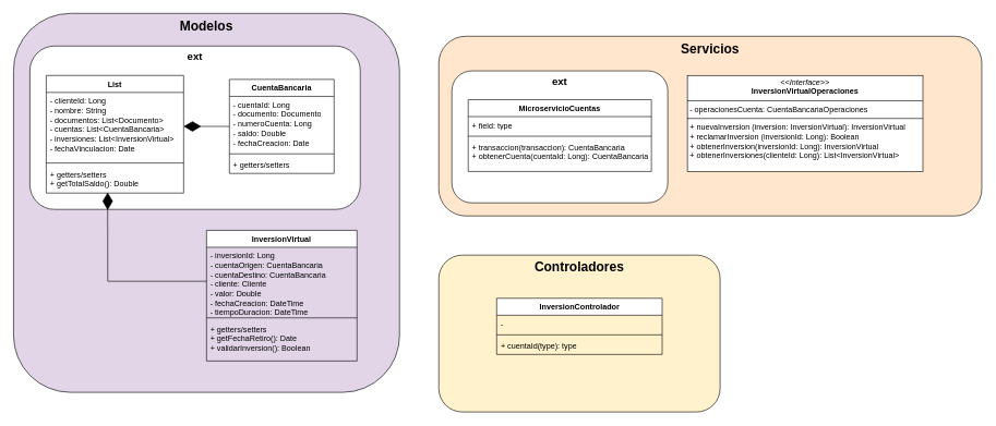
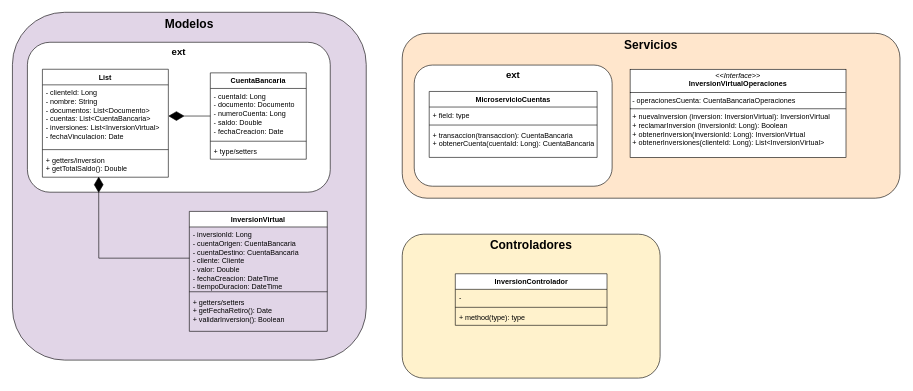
  <mxCell id="0" />
  <mxCell id="1" parent="0" />
  <mxCell id="2" value="Modelos" style="rounded=1;whiteSpace=wrap;html=1;fontStyle=1;verticalAlign=top;fontSize=20;fillColor=#e1d5e7;" parent="1" vertex="1"><mxGeometry x="20" y="20" width="590" height="580" as="geometry" /></mxCell>
  <mxCell id="3" value="InversionVirtual" style="swimlane;fontStyle=1;align=center;verticalAlign=top;childLayout=stackLayout;horizontal=1;startSize=26;horizontalStack=0;resizeParent=1;resizeParentMax=0;resizeLast=0;collapsible=1;marginBottom=0;whiteSpace=wrap;html=1;" parent="1" vertex="1"><mxGeometry x="315" y="352" width="230" height="200" as="geometry" /></mxCell>
  <mxCell id="4" value="- inversionId: Long&lt;div&gt;&lt;span style=&quot;background-color: initial;&quot;&gt;- cuentaOrigen: CuentaBancaria&lt;/span&gt;&lt;/div&gt;&lt;div&gt;- cuentaDestino: CuentaBancaria&lt;/div&gt;&lt;div&gt;- cliente: Cliente&lt;/div&gt;&lt;div&gt;&lt;div&gt;- valor: Double&lt;/div&gt;&lt;/div&gt;&lt;div&gt;- fechaCreacion: DateTime&lt;/div&gt;&lt;div&gt;- tiempoDuracion: DateTime&lt;/div&gt;" style="text;strokeColor=none;fillColor=none;align=left;verticalAlign=top;spacingLeft=4;spacingRight=4;overflow=hidden;rotatable=0;points=[[0,0.5],[1,0.5]];portConstraint=eastwest;whiteSpace=wrap;html=1;" parent="3" vertex="1"><mxGeometry y="26" width="230" height="104" as="geometry" /></mxCell>
  <mxCell id="5" value="" style="line;strokeWidth=1;fillColor=none;align=left;verticalAlign=middle;spacingTop=-1;spacingLeft=3;spacingRight=3;rotatable=0;labelPosition=right;points=[];portConstraint=eastwest;strokeColor=inherit;" parent="3" vertex="1"><mxGeometry y="130" width="230" height="8" as="geometry" /></mxCell>
  <mxCell id="6" value="+ getters/setters&lt;div&gt;+ getFechaRetiro(): Date&lt;/div&gt;&lt;div&gt;+ validarInversion(): Boolean&lt;/div&gt;" style="text;strokeColor=none;fillColor=none;align=left;verticalAlign=top;spacingLeft=4;spacingRight=4;overflow=hidden;rotatable=0;points=[[0,0.5],[1,0.5]];portConstraint=eastwest;whiteSpace=wrap;html=1;" parent="3" vertex="1"><mxGeometry y="138" width="230" height="62" as="geometry" /></mxCell>
  <mxCell id="7" value="ext" style="rounded=1;whiteSpace=wrap;html=1;fontStyle=1;fontSize=16;verticalAlign=top;" vertex="1" parent="1"><mxGeometry x="45" y="70" width="505" height="250" as="geometry" /></mxCell>
  <mxCell id="8" value="List" style="swimlane;fontStyle=1;align=center;verticalAlign=top;childLayout=stackLayout;horizontal=1;startSize=26;horizontalStack=0;resizeParent=1;resizeParentMax=0;resizeLast=0;collapsible=1;marginBottom=0;whiteSpace=wrap;html=1;" parent="1" vertex="1"><mxGeometry x="70" y="115" width="210" height="180" as="geometry" /></mxCell>
  <mxCell id="9" value="- clienteId: Long&lt;div&gt;- nombre: String&lt;/div&gt;&lt;div&gt;- documentos: List&amp;lt;Documento&amp;gt;&lt;/div&gt;&lt;div&gt;- cuentas: List&amp;lt;CuentaBancaria&amp;gt;&lt;/div&gt;&lt;div&gt;- inversiones: List&amp;lt;InversionVirtual&amp;gt;&lt;/div&gt;&lt;div&gt;- fechaVinculacion: Date&lt;/div&gt;" style="text;strokeColor=none;fillColor=none;align=left;verticalAlign=top;spacingLeft=4;spacingRight=4;overflow=hidden;rotatable=0;points=[[0,0.5],[1,0.5]];portConstraint=eastwest;whiteSpace=wrap;html=1;" parent="8" vertex="1"><mxGeometry y="26" width="210" height="104" as="geometry" /></mxCell>
  <mxCell id="10" value="" style="line;strokeWidth=1;fillColor=none;align=left;verticalAlign=middle;spacingTop=-1;spacingLeft=3;spacingRight=3;rotatable=0;labelPosition=right;points=[];portConstraint=eastwest;strokeColor=inherit;" parent="8" vertex="1"><mxGeometry y="130" width="210" height="8" as="geometry" /></mxCell>
- <mxCell id="11" value="+ getters/setters&lt;div&gt;+ getTotalSaldo(): Double&lt;/div&gt;" style="text;strokeColor=none;fillColor=none;align=left;verticalAlign=top;spacingLeft=4;spacingRight=4;overflow=hidden;rotatable=0;points=[[0,0.5],[1,0.5]];portConstraint=eastwest;whiteSpace=wrap;html=1;" parent="8" vertex="1"><mxGeometry y="138" width="210" height="42" as="geometry" /></mxCell>
+ <mxCell id="11" value="+ getters/inversion&lt;div&gt;+ getTotalSaldo(): Double&lt;/div&gt;" style="text;strokeColor=none;fillColor=none;align=left;verticalAlign=top;spacingLeft=4;spacingRight=4;overflow=hidden;rotatable=0;points=[[0,0.5],[1,0.5]];portConstraint=eastwest;whiteSpace=wrap;html=1;" parent="8" vertex="1"><mxGeometry y="138" width="210" height="42" as="geometry" /></mxCell>
  <mxCell id="12" value="CuentaBancaria" style="swimlane;fontStyle=1;align=center;verticalAlign=top;childLayout=stackLayout;horizontal=1;startSize=26;horizontalStack=0;resizeParent=1;resizeParentMax=0;resizeLast=0;collapsible=1;marginBottom=0;whiteSpace=wrap;html=1;" parent="1" vertex="1"><mxGeometry x="350" y="121" width="160" height="144" as="geometry" /></mxCell>
  <mxCell id="13" value="- cuentaId: Long&lt;div&gt;- documento: Documento&lt;/div&gt;&lt;div&gt;- numeroCuenta: Long&lt;/div&gt;&lt;div&gt;- saldo: Double&lt;/div&gt;&lt;div&gt;- fechaCreacion: Date&lt;/div&gt;" style="text;strokeColor=none;fillColor=none;align=left;verticalAlign=top;spacingLeft=4;spacingRight=4;overflow=hidden;rotatable=0;points=[[0,0.5],[1,0.5]];portConstraint=eastwest;whiteSpace=wrap;html=1;" parent="12" vertex="1"><mxGeometry y="26" width="160" height="84" as="geometry" /></mxCell>
  <mxCell id="14" value="" style="line;strokeWidth=1;fillColor=none;align=left;verticalAlign=middle;spacingTop=-1;spacingLeft=3;spacingRight=3;rotatable=0;labelPosition=right;points=[];portConstraint=eastwest;strokeColor=inherit;" parent="12" vertex="1"><mxGeometry y="110" width="160" height="8" as="geometry" /></mxCell>
- <mxCell id="15" value="+ getters/setters" style="text;strokeColor=none;fillColor=none;align=left;verticalAlign=top;spacingLeft=4;spacingRight=4;overflow=hidden;rotatable=0;points=[[0,0.5],[1,0.5]];portConstraint=eastwest;whiteSpace=wrap;html=1;" parent="12" vertex="1"><mxGeometry y="118" width="160" height="26" as="geometry" /></mxCell>
+ <mxCell id="15" value="+ type/setters" style="text;strokeColor=none;fillColor=none;align=left;verticalAlign=top;spacingLeft=4;spacingRight=4;overflow=hidden;rotatable=0;points=[[0,0.5],[1,0.5]];portConstraint=eastwest;whiteSpace=wrap;html=1;" parent="12" vertex="1"><mxGeometry y="118" width="160" height="26" as="geometry" /></mxCell>
  <mxCell id="16" value="" style="endArrow=diamondThin;endFill=1;endSize=24;html=1;rounded=0;entryX=1;entryY=0.5;entryDx=0;entryDy=0;exitX=0;exitY=0.5;exitDx=0;exitDy=0;" edge="1" parent="1" source="12" target="9"><mxGeometry width="160" relative="1" as="geometry"><mxPoint x="280" y="280" as="sourcePoint" /><mxPoint x="440" y="280" as="targetPoint" /></mxGeometry></mxCell>
  <mxCell id="17" value="" style="endArrow=diamondThin;endFill=1;endSize=24;html=1;rounded=0;entryX=0.447;entryY=0.978;entryDx=0;entryDy=0;entryPerimeter=0;exitX=0;exitY=0.5;exitDx=0;exitDy=0;" edge="1" parent="1" source="4" target="11"><mxGeometry width="160" relative="1" as="geometry"><mxPoint x="280" y="280" as="sourcePoint" /><mxPoint x="440" y="280" as="targetPoint" /><Array as="points"><mxPoint x="164" y="430" /></Array></mxGeometry></mxCell>
  <mxCell id="18" value="" style="group" vertex="1" connectable="0" parent="1"><mxGeometry x="670" y="390" width="430" height="240" as="geometry" /></mxCell>
  <mxCell id="19" value="Controladores" style="rounded=1;whiteSpace=wrap;html=1;verticalAlign=top;fontStyle=1;fontSize=20;fillColor=#fff2cc;" vertex="1" parent="18"><mxGeometry width="430" height="240" as="geometry" /></mxCell>
  <mxCell id="20" value="InversionControlador" style="swimlane;fontStyle=1;align=center;verticalAlign=top;childLayout=stackLayout;horizontal=1;startSize=26;horizontalStack=0;resizeParent=1;resizeParentMax=0;resizeLast=0;collapsible=1;marginBottom=0;whiteSpace=wrap;html=1;" vertex="1" parent="18"><mxGeometry x="88.5" y="66" width="253" height="86" as="geometry" /></mxCell>
  <mxCell id="21" value="-" style="text;strokeColor=none;fillColor=none;align=left;verticalAlign=top;spacingLeft=4;spacingRight=4;overflow=hidden;rotatable=0;points=[[0,0.5],[1,0.5]];portConstraint=eastwest;whiteSpace=wrap;html=1;" vertex="1" parent="20"><mxGeometry y="26" width="253" height="26" as="geometry" /></mxCell>
  <mxCell id="22" value="" style="line;strokeWidth=1;fillColor=none;align=left;verticalAlign=middle;spacingTop=-1;spacingLeft=3;spacingRight=3;rotatable=0;labelPosition=right;points=[];portConstraint=eastwest;strokeColor=inherit;" vertex="1" parent="20"><mxGeometry y="52" width="253" height="8" as="geometry" /></mxCell>
- <mxCell id="23" value="+ cuentaId(type): type" style="text;strokeColor=none;fillColor=none;align=left;verticalAlign=top;spacingLeft=4;spacingRight=4;overflow=hidden;rotatable=0;points=[[0,0.5],[1,0.5]];portConstraint=eastwest;whiteSpace=wrap;html=1;" vertex="1" parent="20"><mxGeometry y="60" width="253" height="26" as="geometry" /></mxCell>
+ <mxCell id="23" value="+ method(type): type" style="text;strokeColor=none;fillColor=none;align=left;verticalAlign=top;spacingLeft=4;spacingRight=4;overflow=hidden;rotatable=0;points=[[0,0.5],[1,0.5]];portConstraint=eastwest;whiteSpace=wrap;html=1;" vertex="1" parent="20"><mxGeometry y="60" width="253" height="26" as="geometry" /></mxCell>
  <mxCell id="24" value="Servicios" style="rounded=1;whiteSpace=wrap;html=1;verticalAlign=top;fontStyle=1;fontSize=20;fillColor=#ffe6cc;" parent="1" vertex="1"><mxGeometry x="670" y="55" width="830" height="275" as="geometry" /></mxCell>
  <mxCell id="25" value="&lt;p style=&quot;margin:0px;margin-top:4px;text-align:center;&quot;&gt;&lt;i&gt;&amp;lt;&amp;lt;Interface&amp;gt;&amp;gt;&lt;/i&gt;&lt;br&gt;&lt;b&gt;InversionVirtualOperaciones&lt;/b&gt;&lt;/p&gt;&lt;hr size=&quot;1&quot; style=&quot;border-style:solid;&quot;&gt;&lt;p style=&quot;margin:0px;margin-left:4px;&quot;&gt;&lt;span style=&quot;background-color: transparent; color: light-dark(rgb(0, 0, 0), rgb(255, 255, 255));&quot;&gt;- operacionesCuenta: CuentaBancariaOperaciones&lt;/span&gt;&lt;/p&gt;&lt;hr size=&quot;1&quot; style=&quot;border-style:solid;&quot;&gt;&lt;p style=&quot;margin:0px;margin-left:4px;&quot;&gt;+ nuevaInversion (inversion: InversionVirtual): InversionVirtual&lt;/p&gt;&lt;p style=&quot;margin:0px;margin-left:4px;&quot;&gt;+ reclamarInversion (inversionId: Long): Boolean&lt;/p&gt;&lt;p style=&quot;margin:0px;margin-left:4px;&quot;&gt;+ obtenerInversion(inversionId: Long): InversionVirtual&lt;/p&gt;&lt;p style=&quot;margin:0px;margin-left:4px;&quot;&gt;+ obtenerInversiones(clienteId: Long): List&amp;lt;InversionVirtual&amp;gt;&lt;/p&gt;" style="verticalAlign=top;align=left;overflow=fill;html=1;whiteSpace=wrap;" parent="1" vertex="1"><mxGeometry x="1050" y="115" width="360" height="147" as="geometry" /></mxCell>
  <mxCell id="26" value="ext" style="rounded=1;whiteSpace=wrap;html=1;fontStyle=1;verticalAlign=top;fontSize=16;" vertex="1" parent="1"><mxGeometry x="690" y="108" width="330" height="202" as="geometry" /></mxCell>
  <mxCell id="27" value="MicroservicioCuentas" style="swimlane;fontStyle=1;align=center;verticalAlign=top;childLayout=stackLayout;horizontal=1;startSize=26;horizontalStack=0;resizeParent=1;resizeParentMax=0;resizeLast=0;collapsible=1;marginBottom=0;whiteSpace=wrap;html=1;" vertex="1" parent="1"><mxGeometry x="715" y="152" width="280" height="110" as="geometry" /></mxCell>
  <mxCell id="28" value="+ field: type" style="text;strokeColor=none;fillColor=none;align=left;verticalAlign=top;spacingLeft=4;spacingRight=4;overflow=hidden;rotatable=0;points=[[0,0.5],[1,0.5]];portConstraint=eastwest;whiteSpace=wrap;html=1;" vertex="1" parent="27"><mxGeometry y="26" width="280" height="26" as="geometry" /></mxCell>
  <mxCell id="29" value="" style="line;strokeWidth=1;fillColor=none;align=left;verticalAlign=middle;spacingTop=-1;spacingLeft=3;spacingRight=3;rotatable=0;labelPosition=right;points=[];portConstraint=eastwest;strokeColor=inherit;" vertex="1" parent="27"><mxGeometry y="52" width="280" height="8" as="geometry" /></mxCell>
  <mxCell id="30" value="+ transaccion(transaccion): CuentaBancaria&lt;div&gt;+ obtenerCuenta(cuentaId: Long): CuentaBancaria&lt;/div&gt;" style="text;strokeColor=none;fillColor=none;align=left;verticalAlign=top;spacingLeft=4;spacingRight=4;overflow=hidden;rotatable=0;points=[[0,0.5],[1,0.5]];portConstraint=eastwest;whiteSpace=wrap;html=1;" vertex="1" parent="27"><mxGeometry y="60" width="280" height="50" as="geometry" /></mxCell>
